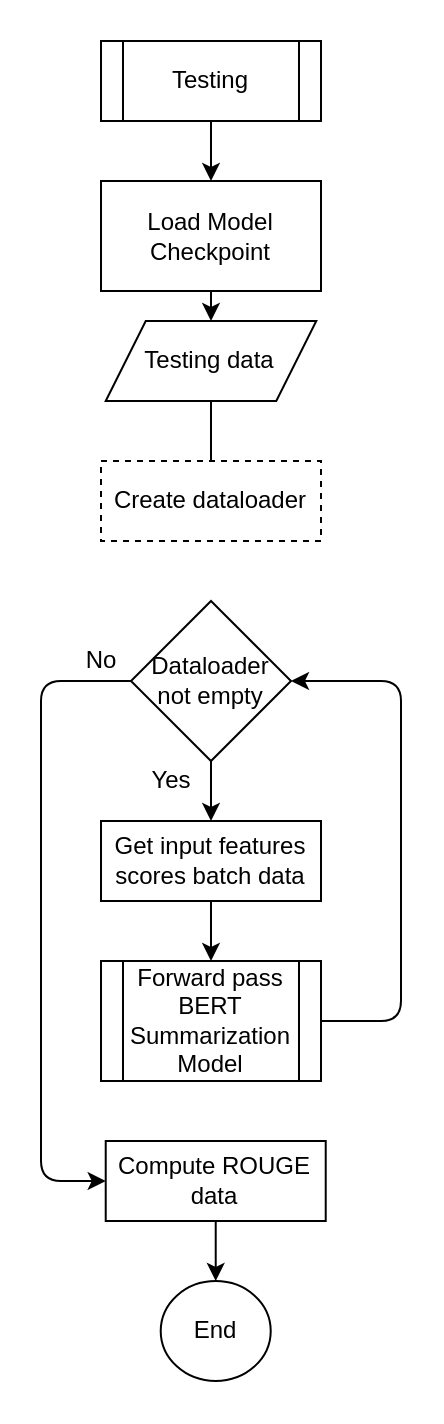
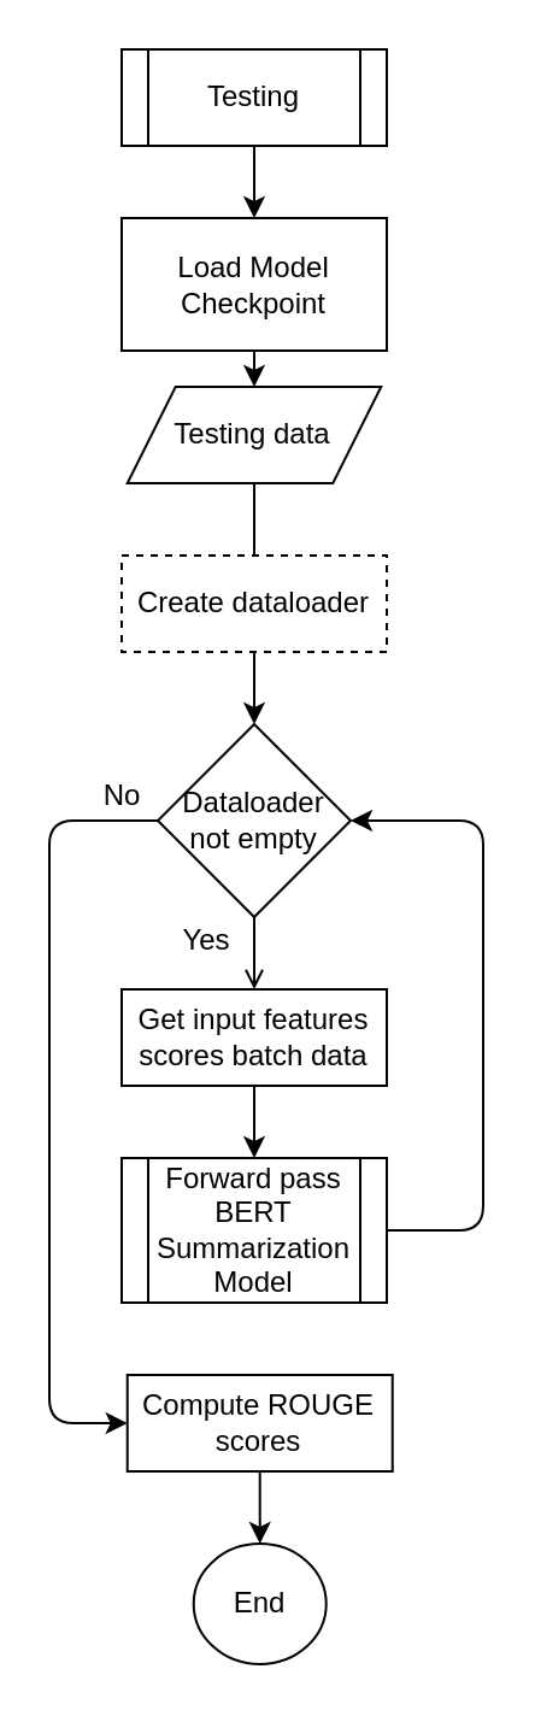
  <mxCell id="0" />
  <mxCell id="1" parent="0" />
  <mxCell id="2" value="Testing" style="shape=process;whiteSpace=wrap;html=1;backgroundOutline=1;" parent="1" vertex="1"><mxGeometry x="50" y="20" width="110" height="40" as="geometry" /></mxCell>
  <mxCell id="3" value="" style="endArrow=classic;html=1;exitX=0.5;exitY=1;exitDx=0;exitDy=0;entryX=0.5;entryY=0;entryDx=0;entryDy=0;" parent="1" source="2" target="7" edge="1"><mxGeometry width="50" height="50" relative="1" as="geometry"><mxPoint x="170" y="240" as="sourcePoint" /><mxPoint x="240" y="130" as="targetPoint" /></mxGeometry></mxCell>
  <mxCell id="4" value="Testing data" style="shape=parallelogram;perimeter=parallelogramPerimeter;whiteSpace=wrap;html=1;fixedSize=1;" parent="1" vertex="1"><mxGeometry x="52.36" y="160" width="105.28" height="40" as="geometry" /></mxCell>
  <mxCell id="5" value="" style="endArrow=classic;html=1;exitX=0.5;exitY=1;exitDx=0;exitDy=0;" parent="1" source="17" target="6" edge="1"><mxGeometry width="50" height="50" relative="1" as="geometry"><mxPoint x="200" y="1180" as="sourcePoint" /><mxPoint x="151.56" y="1210" as="targetPoint" /></mxGeometry></mxCell>
  <mxCell id="6" value="End" style="ellipse;whiteSpace=wrap;html=1;" parent="1" vertex="1"><mxGeometry x="79.86" y="640" width="55" height="50" as="geometry" /></mxCell>
  <mxCell id="7" value="Load Model Checkpoint" style="rounded=0;whiteSpace=wrap;html=1;" parent="1" vertex="1"><mxGeometry x="50" y="90" width="110" height="55" as="geometry" /></mxCell>
  <mxCell id="8" value="" style="endArrow=classic;html=1;exitX=0.5;exitY=1;exitDx=0;exitDy=0;entryX=0.5;entryY=0;entryDx=0;entryDy=0;" parent="1" source="7" target="4" edge="1"><mxGeometry width="50" height="50" relative="1" as="geometry"><mxPoint x="154.58" y="260" as="sourcePoint" /><mxPoint x="210" y="260" as="targetPoint" /></mxGeometry></mxCell>
  <mxCell id="9" value="Create dataloader" style="rounded=0;whiteSpace=wrap;html=1;dashed=1;" parent="1" vertex="1"><mxGeometry x="50" y="230" width="110" height="40" as="geometry" /></mxCell>
  <mxCell id="10" value="" style="endArrow=none;html=1;exitX=0.5;exitY=1;exitDx=0;exitDy=0;entryX=0.5;entryY=0;entryDx=0;entryDy=0;" parent="1" source="4" target="9" edge="1"><mxGeometry width="50" height="50" relative="1" as="geometry"><mxPoint x="180" y="400" as="sourcePoint" /><mxPoint x="210" y="420" as="targetPoint" /></mxGeometry></mxCell>
  <mxCell id="11" value="Dataloader not empty" style="rhombus;whiteSpace=wrap;html=1;" parent="1" vertex="1"><mxGeometry x="65" y="300" width="80" height="80" as="geometry" /></mxCell>
- <mxCell id="13" value="" style="endArrow=classic;html=1;exitX=0.5;exitY=1;exitDx=0;exitDy=0;entryX=0.5;entryY=0;entryDx=0;entryDy=0;" parent="1" source="11" target="14" edge="1"><mxGeometry width="50" height="50" relative="1" as="geometry"><mxPoint x="165" y="720" as="sourcePoint" /><mxPoint x="200" y="730" as="targetPoint" /></mxGeometry></mxCell>
+ <mxCell id="12" value="" style="endArrow=classic;html=1;exitX=0.5;exitY=1;exitDx=0;exitDy=0;entryX=0.5;entryY=0;entryDx=0;entryDy=0;" parent="1" source="9" target="11" edge="1"><mxGeometry width="50" height="50" relative="1" as="geometry"><mxPoint x="190" y="550" as="sourcePoint" /><mxPoint x="230" y="580" as="targetPoint" /></mxGeometry></mxCell>
+ <mxCell id="13" value="" style="endArrow=open;html=1;exitX=0.5;exitY=1;exitDx=0;exitDy=0;entryX=0.5;entryY=0;entryDx=0;entryDy=0;" parent="1" source="11" target="14" edge="1"><mxGeometry width="50" height="50" relative="1" as="geometry"><mxPoint x="165" y="720" as="sourcePoint" /><mxPoint x="200" y="730" as="targetPoint" /></mxGeometry></mxCell>
  <mxCell id="14" value="Get input features scores batch data" style="rounded=0;whiteSpace=wrap;html=1;" parent="1" vertex="1"><mxGeometry x="50" y="410" width="110" height="40" as="geometry" /></mxCell>
  <mxCell id="15" value="&lt;span&gt;Forward pass BERT Summarization Model&lt;/span&gt;" style="shape=process;whiteSpace=wrap;html=1;backgroundOutline=1;" parent="1" vertex="1"><mxGeometry x="50" y="480" width="110" height="60" as="geometry" /></mxCell>
  <mxCell id="16" value="" style="endArrow=classic;html=1;exitX=0.5;exitY=1;exitDx=0;exitDy=0;entryX=0.5;entryY=0;entryDx=0;entryDy=0;" parent="1" source="14" target="15" edge="1"><mxGeometry width="50" height="50" relative="1" as="geometry"><mxPoint x="40" y="880" as="sourcePoint" /><mxPoint x="240" y="870" as="targetPoint" /></mxGeometry></mxCell>
- <mxCell id="17" value="Compute ROUGE data" style="rounded=0;whiteSpace=wrap;html=1;" parent="1" vertex="1"><mxGeometry x="52.36" y="570" width="110" height="40" as="geometry" /></mxCell>
+ <mxCell id="17" value="Compute ROUGE scores" style="rounded=0;whiteSpace=wrap;html=1;" parent="1" vertex="1"><mxGeometry x="52.36" y="570" width="110" height="40" as="geometry" /></mxCell>
  <mxCell id="18" value="" style="endArrow=classic;html=1;exitX=1;exitY=0.5;exitDx=0;exitDy=0;entryX=1;entryY=0.5;entryDx=0;entryDy=0;" parent="1" source="15" target="11" edge="1"><mxGeometry width="50" height="50" relative="1" as="geometry"><mxPoint x="165" y="840" as="sourcePoint" /><mxPoint x="360" y="650" as="targetPoint" /><Array as="points"><mxPoint x="200" y="510" /><mxPoint x="200" y="340" /></Array></mxGeometry></mxCell>
  <mxCell id="19" value="" style="endArrow=classic;html=1;exitX=0;exitY=0.5;exitDx=0;exitDy=0;entryX=0;entryY=0.5;entryDx=0;entryDy=0;" parent="1" source="11" target="17" edge="1"><mxGeometry width="50" height="50" relative="1" as="geometry"><mxPoint x="165" y="710" as="sourcePoint" /><mxPoint x="-40" y="1130" as="targetPoint" /><Array as="points"><mxPoint x="20" y="340" /><mxPoint x="20" y="590" /></Array></mxGeometry></mxCell>
  <mxCell id="20" value="No" style="text;html=1;align=center;verticalAlign=middle;resizable=0;points=[];autosize=1;strokeColor=none;" vertex="1" parent="1"><mxGeometry x="35" y="320" width="30" height="20" as="geometry" /></mxCell>
  <mxCell id="21" value="Yes" style="text;html=1;align=center;verticalAlign=middle;resizable=0;points=[];autosize=1;strokeColor=none;" vertex="1" parent="1"><mxGeometry x="65" y="380" width="40" height="20" as="geometry" /></mxCell>
